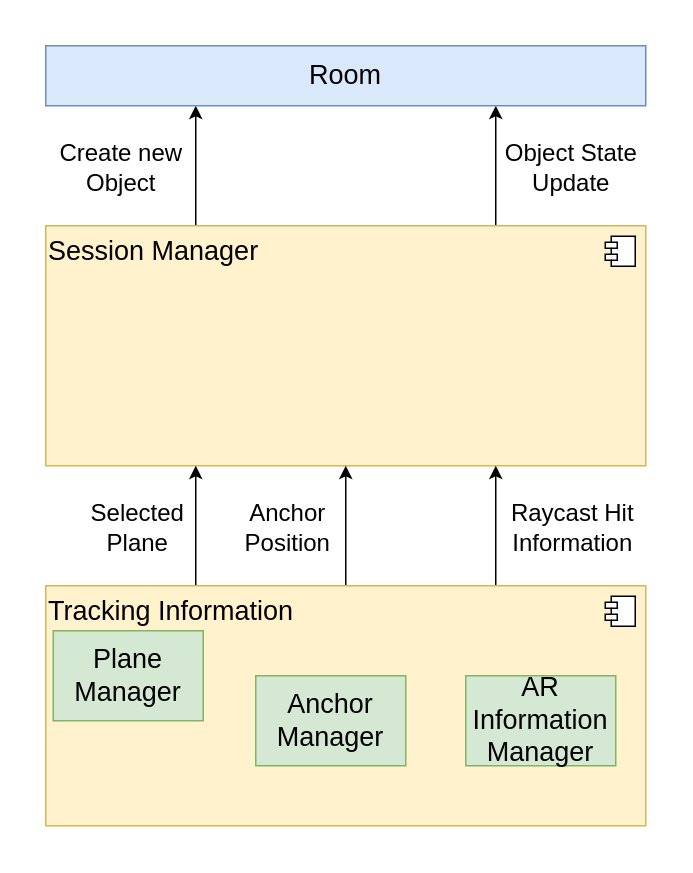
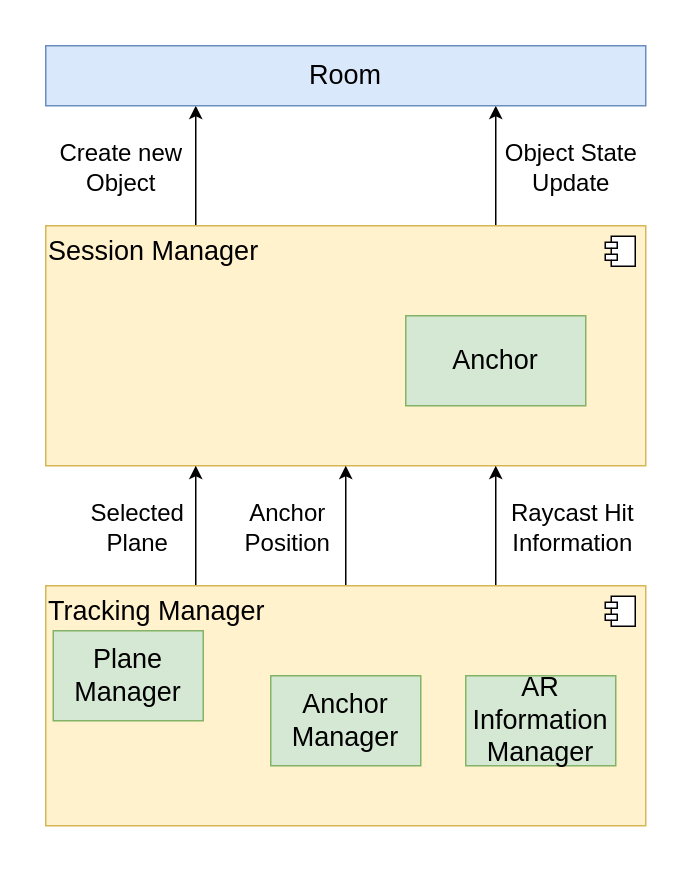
  <mxCell id="0" />
  <mxCell id="1" parent="0" />
  <mxCell id="2" value="" style="rounded=0;whiteSpace=wrap;html=1;strokeColor=none;" vertex="1" parent="1"><mxGeometry x="20" y="20" width="420" height="540" as="geometry" /></mxCell>
  <mxCell id="3" style="edgeStyle=orthogonalEdgeStyle;rounded=0;orthogonalLoop=1;jettySize=auto;html=1;exitX=0.25;exitY=0;exitDx=0;exitDy=0;entryX=0.25;entryY=1;entryDx=0;entryDy=0;" edge="1" parent="1" source="7" target="10"><mxGeometry relative="1" as="geometry" /></mxCell>
  <mxCell id="4" value="Create new&lt;div&gt;Object&lt;/div&gt;" style="edgeLabel;html=1;align=center;verticalAlign=middle;resizable=0;points=[];fontSize=16;labelBackgroundColor=none;" vertex="1" connectable="0" parent="3"><mxGeometry x="-0.075" y="-2" relative="1" as="geometry"><mxPoint x="-52" y="-3" as="offset" /></mxGeometry></mxCell>
  <mxCell id="5" style="edgeStyle=orthogonalEdgeStyle;rounded=0;orthogonalLoop=1;jettySize=auto;html=1;exitX=0.75;exitY=0;exitDx=0;exitDy=0;entryX=0.75;entryY=1;entryDx=0;entryDy=0;" edge="1" parent="1" source="7" target="10"><mxGeometry relative="1" as="geometry" /></mxCell>
  <mxCell id="6" value="Object State&lt;br&gt;Update" style="edgeLabel;align=center;verticalAlign=middle;resizable=0;points=[];fontSize=16;html=1;labelBackgroundColor=none;" vertex="1" connectable="0" parent="5"><mxGeometry y="-1" relative="1" as="geometry"><mxPoint x="49" as="offset" /></mxGeometry></mxCell>
  <mxCell id="7" value="Session Manager" style="html=1;dropTarget=0;whiteSpace=wrap;verticalAlign=top;align=left;fontSize=18;fillColor=#fff2cc;strokeColor=#d6b656;" vertex="1" parent="1"><mxGeometry x="30" y="150" width="400" height="160" as="geometry" /></mxCell>
  <mxCell id="8" value="" style="shape=module;jettyWidth=8;jettyHeight=4;" vertex="1" parent="7"><mxGeometry x="1" width="20" height="20" relative="1" as="geometry"><mxPoint x="-27" y="7" as="offset" /></mxGeometry></mxCell>
+ <mxCell id="9" value="Anchor" style="rounded=0;whiteSpace=wrap;html=1;fontSize=18;fillColor=#d5e8d4;strokeColor=#82b366;" vertex="1" parent="1"><mxGeometry x="270" y="210" width="120" height="60" as="geometry" /></mxCell>
  <mxCell id="10" value="Room" style="rounded=0;whiteSpace=wrap;html=1;fillColor=#dae8fc;strokeColor=#6c8ebf;fontSize=18;" vertex="1" parent="1"><mxGeometry x="30" y="30" width="400" height="40" as="geometry" /></mxCell>
  <mxCell id="11" style="edgeStyle=orthogonalEdgeStyle;rounded=0;orthogonalLoop=1;jettySize=auto;html=1;exitX=0.25;exitY=0;exitDx=0;exitDy=0;entryX=0.25;entryY=1;entryDx=0;entryDy=0;" edge="1" parent="1" source="17" target="7"><mxGeometry relative="1" as="geometry" /></mxCell>
  <mxCell id="12" value="Selected&lt;div&gt;Plane&lt;/div&gt;" style="edgeLabel;html=1;align=center;verticalAlign=middle;resizable=0;points=[];fontSize=16;labelBackgroundColor=none;" vertex="1" connectable="0" parent="11"><mxGeometry y="-1" relative="1" as="geometry"><mxPoint x="-41" as="offset" /></mxGeometry></mxCell>
  <mxCell id="13" style="edgeStyle=orthogonalEdgeStyle;rounded=0;orthogonalLoop=1;jettySize=auto;html=1;exitX=0.5;exitY=0;exitDx=0;exitDy=0;entryX=0.5;entryY=1;entryDx=0;entryDy=0;" edge="1" parent="1" source="17" target="7"><mxGeometry relative="1" as="geometry" /></mxCell>
  <mxCell id="14" value="Anchor&lt;div&gt;Position&lt;/div&gt;" style="edgeLabel;html=1;align=center;verticalAlign=middle;resizable=0;points=[];fontSize=16;labelBackgroundColor=none;" vertex="1" connectable="0" parent="13"><mxGeometry x="0.175" relative="1" as="geometry"><mxPoint x="-40" y="7" as="offset" /></mxGeometry></mxCell>
  <mxCell id="15" style="edgeStyle=orthogonalEdgeStyle;rounded=0;orthogonalLoop=1;jettySize=auto;html=1;exitX=0.75;exitY=0;exitDx=0;exitDy=0;entryX=0.75;entryY=1;entryDx=0;entryDy=0;" edge="1" parent="1" source="17" target="7"><mxGeometry relative="1" as="geometry" /></mxCell>
  <mxCell id="16" value="Raycast Hit&lt;div&gt;Information&lt;/div&gt;" style="edgeLabel;html=1;align=center;verticalAlign=middle;resizable=0;points=[];fontSize=16;labelBackgroundColor=none;" vertex="1" connectable="0" parent="15"><mxGeometry x="0.075" y="2" relative="1" as="geometry"><mxPoint x="52" y="3" as="offset" /></mxGeometry></mxCell>
- <mxCell id="17" value="Tracking Information" style="html=1;dropTarget=0;whiteSpace=wrap;verticalAlign=top;align=left;fontSize=18;fillColor=#fff2cc;strokeColor=#d6b656;" vertex="1" parent="1"><mxGeometry x="30" y="390" width="400" height="160" as="geometry" /></mxCell>
+ <mxCell id="17" value="Tracking Manager" style="html=1;dropTarget=0;whiteSpace=wrap;verticalAlign=top;align=left;fontSize=18;fillColor=#fff2cc;strokeColor=#d6b656;" vertex="1" parent="1"><mxGeometry x="30" y="390" width="400" height="160" as="geometry" /></mxCell>
  <mxCell id="18" value="" style="shape=module;jettyWidth=8;jettyHeight=4;" vertex="1" parent="17"><mxGeometry x="1" width="20" height="20" relative="1" as="geometry"><mxPoint x="-27" y="7" as="offset" /></mxGeometry></mxCell>
  <mxCell id="19" value="Plane Manager" style="rounded=0;whiteSpace=wrap;html=1;fontSize=18;fillColor=#d5e8d4;strokeColor=#82b366;" vertex="1" parent="1"><mxGeometry x="35" y="420" width="100" height="60" as="geometry" /></mxCell>
- <mxCell id="20" value="Anchor Manager" style="rounded=0;whiteSpace=wrap;html=1;fontSize=18;fillColor=#d5e8d4;strokeColor=#82b366;" vertex="1" parent="1"><mxGeometry x="170" y="450" width="100" height="60" as="geometry" /></mxCell>
+ <mxCell id="20" value="Anchor Manager" style="rounded=0;whiteSpace=wrap;html=1;fontSize=18;fillColor=#d5e8d4;strokeColor=#82b366;" vertex="1" parent="1"><mxGeometry x="180" y="450" width="100" height="60" as="geometry" /></mxCell>
  <mxCell id="21" value="AR Information Manager" style="rounded=0;whiteSpace=wrap;html=1;fontSize=18;fillColor=#d5e8d4;strokeColor=#82b366;" vertex="1" parent="1"><mxGeometry x="310" y="450" width="100" height="60" as="geometry" /></mxCell>
